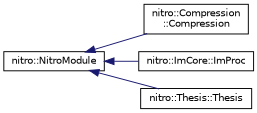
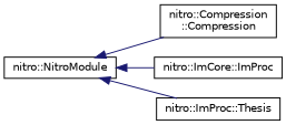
  digraph {
    rankdir=LR
    node [color=black fillcolor=white fontname=Helvetica fontsize=10 shape=record style=filled]
    edge [color=midnightblue dir=back fontname=Helvetica fontsize=10 labelfontname=Helvetica labelfontsize=10 style=solid]
    n1 [height=0.2 label="nitro::NitroModule" width=0.4]
    n2 [height=0.2 label="nitro::Compression\l::Compression" width=0.4]
    n3 [height=0.2 label="nitro::ImCore::ImProc" width=0.4]
-   n4 [height=0.2 label="nitro::Thesis::Thesis" width=0.4]
+   n4 [height=0.2 label="nitro::ImProc::Thesis" width=0.4]
    n1 -> n2
    n1 -> n3
    n1 -> n4
  }
